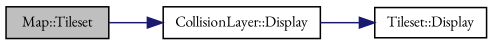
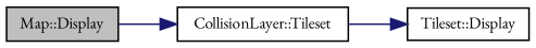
  digraph {
    fontname="EB Garamond"
    rankdir=LR
    node [color=black fontname="EB Garamond" fontsize=10 shape=record]
    edge [color=midnightblue fontname="EB Garamond" fontsize=10 labelfontname=Helvetica labelfontsize=10 style=solid]
-   n1 [fillcolor=grey75 fontcolor=black height=0.2 label="Map::Tileset" style=filled width=0.4]
-   n2 [height=0.2 label="CollisionLayer::Display" width=0.4]
+   n1 [fillcolor=grey75 fontcolor=black height=0.2 label="Map::Display" style=filled width=0.4]
+   n2 [height=0.2 label="CollisionLayer::Tileset" width=0.4]
    n3 [height=0.2 label="Tileset::Display" width=0.4]
    n1 -> n2
    n2 -> n3
  }
